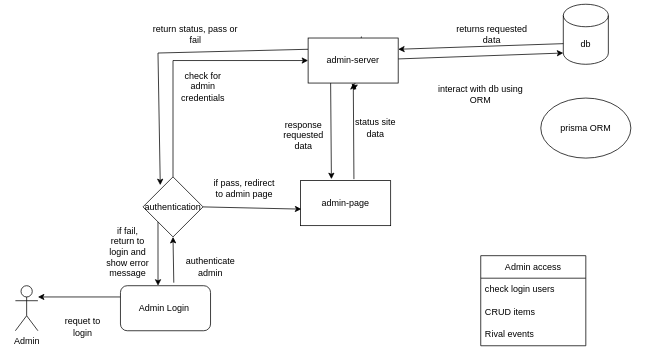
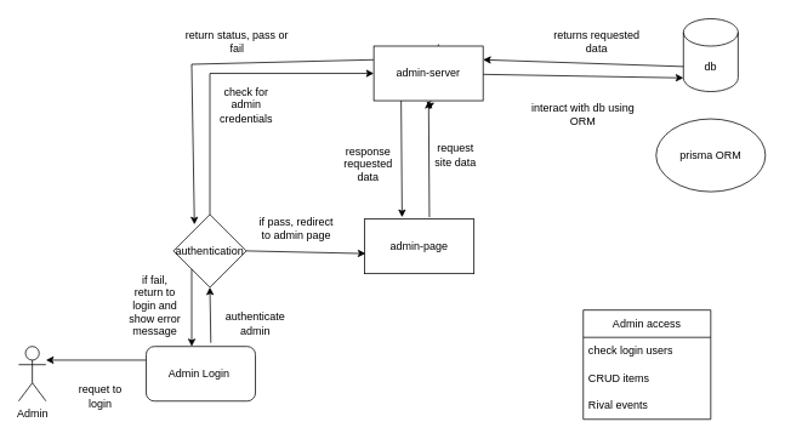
  <mxCell id="0" />
  <mxCell id="1" parent="0" />
  <mxCell id="2" value="Admin" style="shape=umlActor;verticalLabelPosition=bottom;verticalAlign=top;html=1;outlineConnect=0;" vertex="1" parent="1"><mxGeometry y="380" width="30" height="60" as="geometry" x="20" /></mxCell>
  <mxCell id="3" value="admin-page" style="rounded=0;whiteSpace=wrap;html=1;" vertex="1" parent="1"><mxGeometry x="400" y="240" width="120" height="60" as="geometry" /></mxCell>
  <mxCell id="4" value="authentication" style="rhombus;whiteSpace=wrap;html=1;" vertex="1" parent="1"><mxGeometry x="190" y="235" width="80" height="80" as="geometry" /></mxCell>
- <mxCell id="5" value="db" style="shape=cylinder3;whiteSpace=wrap;html=1;boundedLbl=1;backgroundOutline=1;size=15;" vertex="1" parent="1"><mxGeometry x="750" y="5" width="60" height="80" as="geometry" /></mxCell>
+ <mxCell id="5" value="db" style="shape=cylinder3;whiteSpace=wrap;html=1;boundedLbl=1;backgroundOutline=1;size=15;" vertex="1" parent="1"><mxGeometry x="750" y="20" width="60" height="80" as="geometry" /></mxCell>
  <mxCell id="6" value="" style="endArrow=classic;html=1;rounded=0;exitX=0;exitY=0.25;exitDx=0;exitDy=0;" edge="1" parent="1" source="15"><mxGeometry width="50" height="50" relative="1" as="geometry"><mxPoint x="420" y="310" as="sourcePoint" /><mxPoint x="50" y="395" as="targetPoint" /></mxGeometry></mxCell>
  <mxCell id="7" value="" style="endArrow=classic;html=1;rounded=0;exitX=1;exitY=0.5;exitDx=0;exitDy=0;entryX=0.008;entryY=0.633;entryDx=0;entryDy=0;entryPerimeter=0;" edge="1" parent="1" source="4" target="3"><mxGeometry width="50" height="50" relative="1" as="geometry"><mxPoint x="420" y="310" as="sourcePoint" /><mxPoint x="410" y="300" as="targetPoint" /></mxGeometry></mxCell>
  <mxCell id="8" value="" style="endArrow=classic;html=1;rounded=0;exitX=0.592;exitY=-0.033;exitDx=0;exitDy=0;exitPerimeter=0;" edge="1" parent="1" source="26"><mxGeometry width="50" height="50" relative="1" as="geometry"><mxPoint x="470" y="230" as="sourcePoint" /><mxPoint x="471" y="120" as="targetPoint" /></mxGeometry></mxCell>
  <mxCell id="9" value="authenticate admin" style="text;html=1;strokeColor=none;fillColor=none;align=center;verticalAlign=middle;whiteSpace=wrap;rounded=0;" vertex="1" parent="1"><mxGeometry x="250" y="340" width="60" height="30" as="geometry" /></mxCell>
  <mxCell id="10" value="requet to login" style="text;html=1;strokeColor=none;fillColor=none;align=center;verticalAlign=middle;whiteSpace=wrap;rounded=0;" vertex="1" parent="1"><mxGeometry x="80" y="420" width="60" height="30" as="geometry" /></mxCell>
- <mxCell id="11" value="status site data" style="text;html=1;strokeColor=none;fillColor=none;align=center;verticalAlign=middle;whiteSpace=wrap;rounded=0;" vertex="1" parent="1"><mxGeometry x="470" y="140" width="60" height="60" as="geometry" /></mxCell>
+ <mxCell id="11" value="request site data" style="text;html=1;strokeColor=none;fillColor=none;align=center;verticalAlign=middle;whiteSpace=wrap;rounded=0;" vertex="1" parent="1"><mxGeometry x="470" y="140" width="60" height="60" as="geometry" /></mxCell>
  <mxCell id="12" value="prisma ORM" style="ellipse;whiteSpace=wrap;html=1;" vertex="1" parent="1"><mxGeometry x="720" y="130" width="120" height="80" as="geometry" /></mxCell>
  <mxCell id="13" value="" style="endArrow=classic;html=1;rounded=0;entryX=0;entryY=1;entryDx=0;entryDy=-15;entryPerimeter=0;" edge="1" parent="1" source="26" target="5"><mxGeometry width="50" height="50" relative="1" as="geometry"><mxPoint x="600" y="410" as="sourcePoint" /><mxPoint x="650" y="360" as="targetPoint" /></mxGeometry></mxCell>
  <mxCell id="14" value="interact with db using ORM" style="text;html=1;strokeColor=none;fillColor=none;align=center;verticalAlign=middle;whiteSpace=wrap;rounded=0;" vertex="1" parent="1"><mxGeometry x="580" y="80" width="120" height="90" as="geometry" /></mxCell>
  <mxCell id="15" value="Admin Login&amp;nbsp;" style="rounded=1;whiteSpace=wrap;html=1;" vertex="1" parent="1"><mxGeometry x="160" y="380" width="120" height="60" as="geometry" /></mxCell>
  <mxCell id="16" value="" style="endArrow=classic;html=1;rounded=0;exitX=0.592;exitY=-0.067;exitDx=0;exitDy=0;exitPerimeter=0;entryX=0.5;entryY=1;entryDx=0;entryDy=0;" edge="1" parent="1" source="15" target="4"><mxGeometry width="50" height="50" relative="1" as="geometry"><mxPoint x="300" y="310" as="sourcePoint" /><mxPoint x="350" y="260" as="targetPoint" /></mxGeometry></mxCell>
  <mxCell id="17" value="if pass, redirect to admin page" style="text;html=1;strokeColor=none;fillColor=none;align=center;verticalAlign=middle;whiteSpace=wrap;rounded=0;" vertex="1" parent="1"><mxGeometry x="280" y="235" width="90" height="30" as="geometry" /></mxCell>
  <mxCell id="18" value="if fail, return to login and show error message" style="text;html=1;strokeColor=none;fillColor=none;align=center;verticalAlign=middle;whiteSpace=wrap;rounded=0;" vertex="1" parent="1"><mxGeometry x="140" y="320" width="60" height="30" as="geometry" /></mxCell>
  <mxCell id="19" value="" style="endArrow=classic;html=1;rounded=0;entryX=0.417;entryY=0;entryDx=0;entryDy=0;entryPerimeter=0;exitX=0;exitY=1;exitDx=0;exitDy=0;" edge="1" parent="1" source="4" target="15"><mxGeometry width="50" height="50" relative="1" as="geometry"><mxPoint x="300" y="310" as="sourcePoint" /><mxPoint x="350" y="260" as="targetPoint" /></mxGeometry></mxCell>
  <mxCell id="20" value="check for admin credentials" style="text;html=1;strokeColor=none;fillColor=none;align=center;verticalAlign=middle;whiteSpace=wrap;rounded=0;" vertex="1" parent="1"><mxGeometry x="240" y="100" width="60" height="30" as="geometry" /></mxCell>
  <mxCell id="21" value="" style="endArrow=classic;html=1;rounded=0;entryX=0;entryY=0.5;entryDx=0;entryDy=0;exitX=0.5;exitY=0;exitDx=0;exitDy=0;" edge="1" parent="1" source="4" target="26"><mxGeometry width="50" height="50" relative="1" as="geometry"><mxPoint x="490" y="210" as="sourcePoint" /><mxPoint x="540" y="160" as="targetPoint" /><Array as="points"><mxPoint x="230" y="80" /></Array></mxGeometry></mxCell>
  <mxCell id="22" value="" style="endArrow=classic;html=1;rounded=0;entryX=0.288;entryY=0.138;entryDx=0;entryDy=0;entryPerimeter=0;exitX=0;exitY=0.25;exitDx=0;exitDy=0;" edge="1" parent="1" source="26" target="4"><mxGeometry width="50" height="50" relative="1" as="geometry"><mxPoint x="490" y="210" as="sourcePoint" /><mxPoint x="540" y="160" as="targetPoint" /><Array as="points"><mxPoint x="210" y="70" /></Array></mxGeometry></mxCell>
  <mxCell id="23" value="return status, pass or fail" style="text;html=1;strokeColor=none;fillColor=none;align=center;verticalAlign=middle;whiteSpace=wrap;rounded=0;" vertex="1" parent="1"><mxGeometry x="200" y="30" width="120" height="30" as="geometry" /></mxCell>
  <mxCell id="24" value="" style="endArrow=classic;html=1;rounded=0;exitX=0.25;exitY=1;exitDx=0;exitDy=0;entryX=0.342;entryY=-0.033;entryDx=0;entryDy=0;entryPerimeter=0;" edge="1" parent="1" source="26" target="3"><mxGeometry width="50" height="50" relative="1" as="geometry"><mxPoint x="490" y="210" as="sourcePoint" /><mxPoint x="540" y="160" as="targetPoint" /></mxGeometry></mxCell>
  <mxCell id="25" value="" style="endArrow=classic;html=1;rounded=0;exitX=0.592;exitY=-0.033;exitDx=0;exitDy=0;exitPerimeter=0;" edge="1" parent="1" source="3" target="26"><mxGeometry width="50" height="50" relative="1" as="geometry"><mxPoint x="471" y="238" as="sourcePoint" /><mxPoint x="471" y="120" as="targetPoint" /></mxGeometry></mxCell>
  <mxCell id="26" value="admin-server" style="rounded=0;whiteSpace=wrap;html=1;" vertex="1" parent="1"><mxGeometry x="410" y="50" width="120" height="60" as="geometry" /></mxCell>
  <mxCell id="27" value="response requested data" style="text;html=1;strokeColor=none;fillColor=none;align=center;verticalAlign=middle;whiteSpace=wrap;rounded=0;" vertex="1" parent="1"><mxGeometry x="374" y="130" width="60" height="100" as="geometry" /></mxCell>
  <mxCell id="28" value="" style="endArrow=classic;html=1;rounded=0;entryX=1;entryY=0.25;entryDx=0;entryDy=0;exitX=0;exitY=0;exitDx=0;exitDy=52.5;exitPerimeter=0;" edge="1" parent="1" source="5" target="26"><mxGeometry width="50" height="50" relative="1" as="geometry"><mxPoint x="490" y="210" as="sourcePoint" /><mxPoint x="540" y="160" as="targetPoint" /></mxGeometry></mxCell>
  <mxCell id="29" value="returns requested data" style="text;html=1;strokeColor=none;fillColor=none;align=center;verticalAlign=middle;whiteSpace=wrap;rounded=0;" vertex="1" parent="1"><mxGeometry x="600" y="30" width="110" height="30" as="geometry" /></mxCell>
  <mxCell id="30" value="Admin access" style="swimlane;fontStyle=0;childLayout=stackLayout;horizontal=1;startSize=30;horizontalStack=0;resizeParent=1;resizeParentMax=0;resizeLast=0;collapsible=1;marginBottom=0;whiteSpace=wrap;html=1;" vertex="1" parent="1"><mxGeometry x="640" y="340" width="140" height="120" as="geometry"><mxRectangle x="620" y="250" width="120" height="30" as="alternateBounds" /></mxGeometry></mxCell>
  <mxCell id="31" value="check login users" style="text;strokeColor=none;fillColor=none;align=left;verticalAlign=middle;spacingLeft=4;spacingRight=4;overflow=hidden;points=[[0,0.5],[1,0.5]];portConstraint=eastwest;rotatable=0;whiteSpace=wrap;html=1;" vertex="1" parent="30"><mxGeometry y="30" width="140" height="30" as="geometry" /></mxCell>
  <mxCell id="32" value="CRUD items" style="text;strokeColor=none;fillColor=none;align=left;verticalAlign=middle;spacingLeft=4;spacingRight=4;overflow=hidden;points=[[0,0.5],[1,0.5]];portConstraint=eastwest;rotatable=0;whiteSpace=wrap;html=1;" vertex="1" parent="30"><mxGeometry y="60" width="140" height="30" as="geometry" /></mxCell>
  <mxCell id="33" value="Rival events" style="text;strokeColor=none;fillColor=none;align=left;verticalAlign=middle;spacingLeft=4;spacingRight=4;overflow=hidden;points=[[0,0.5],[1,0.5]];portConstraint=eastwest;rotatable=0;whiteSpace=wrap;html=1;" vertex="1" parent="30"><mxGeometry y="90" width="140" height="30" as="geometry" /></mxCell>
